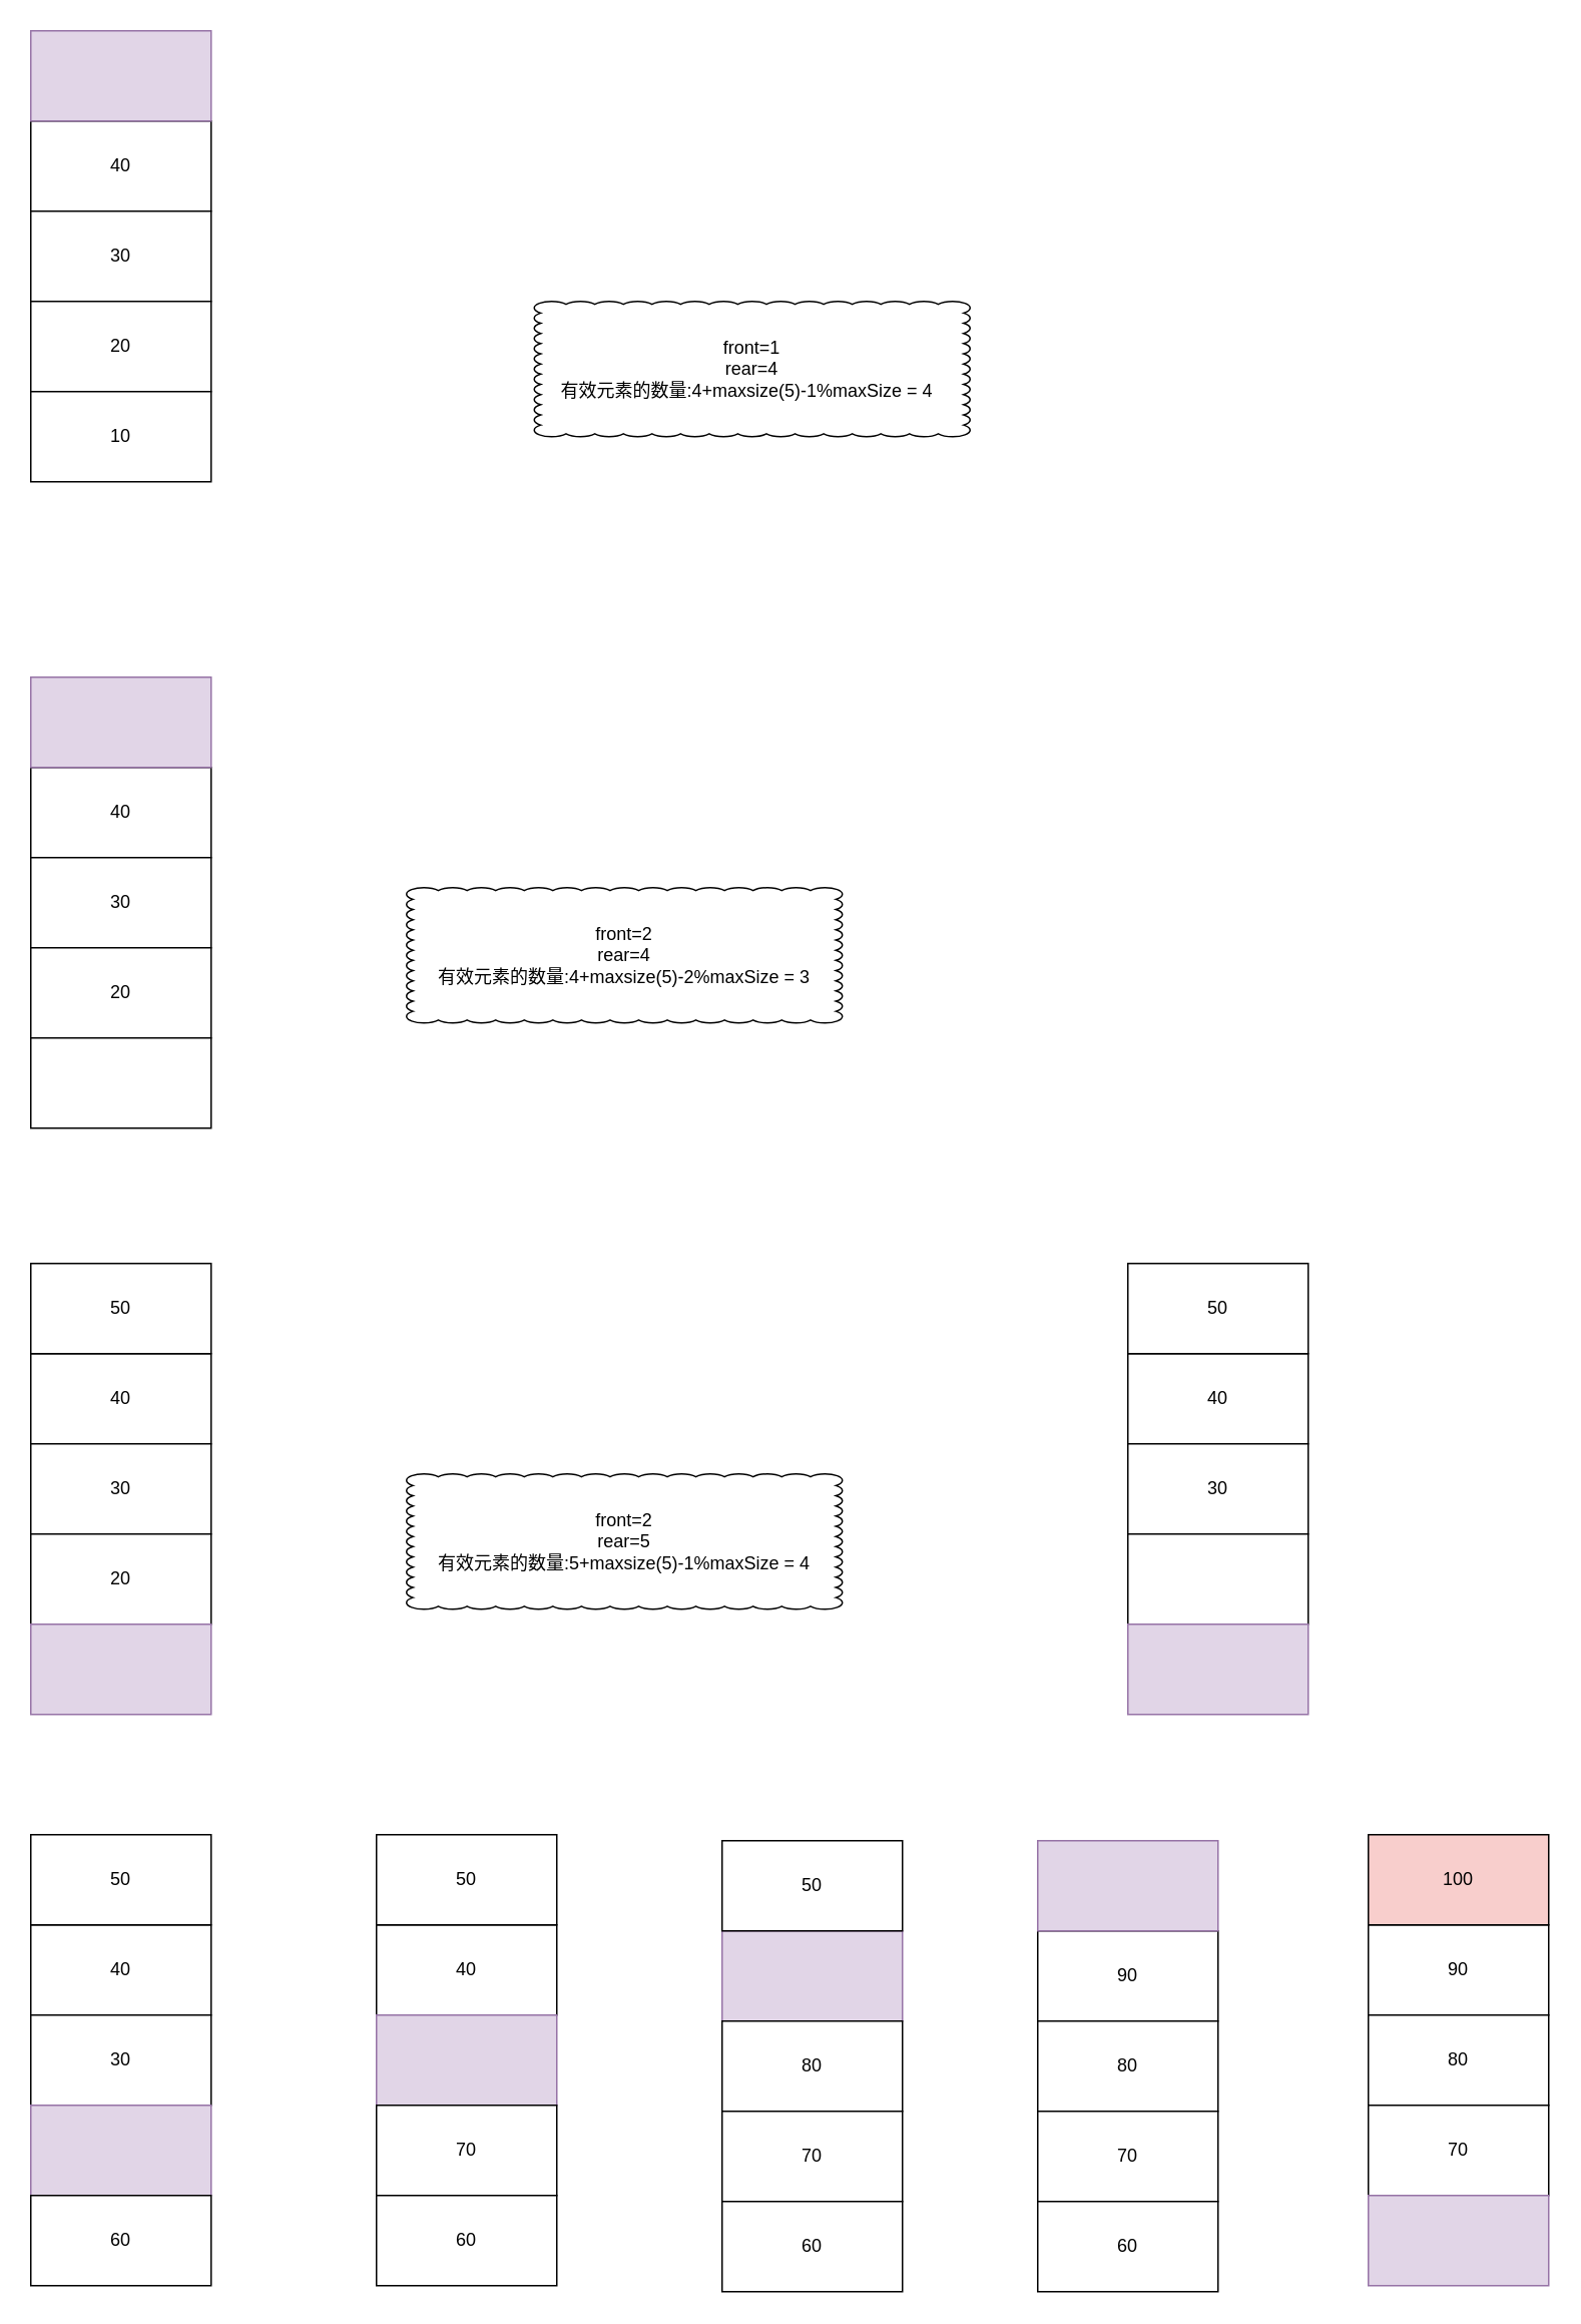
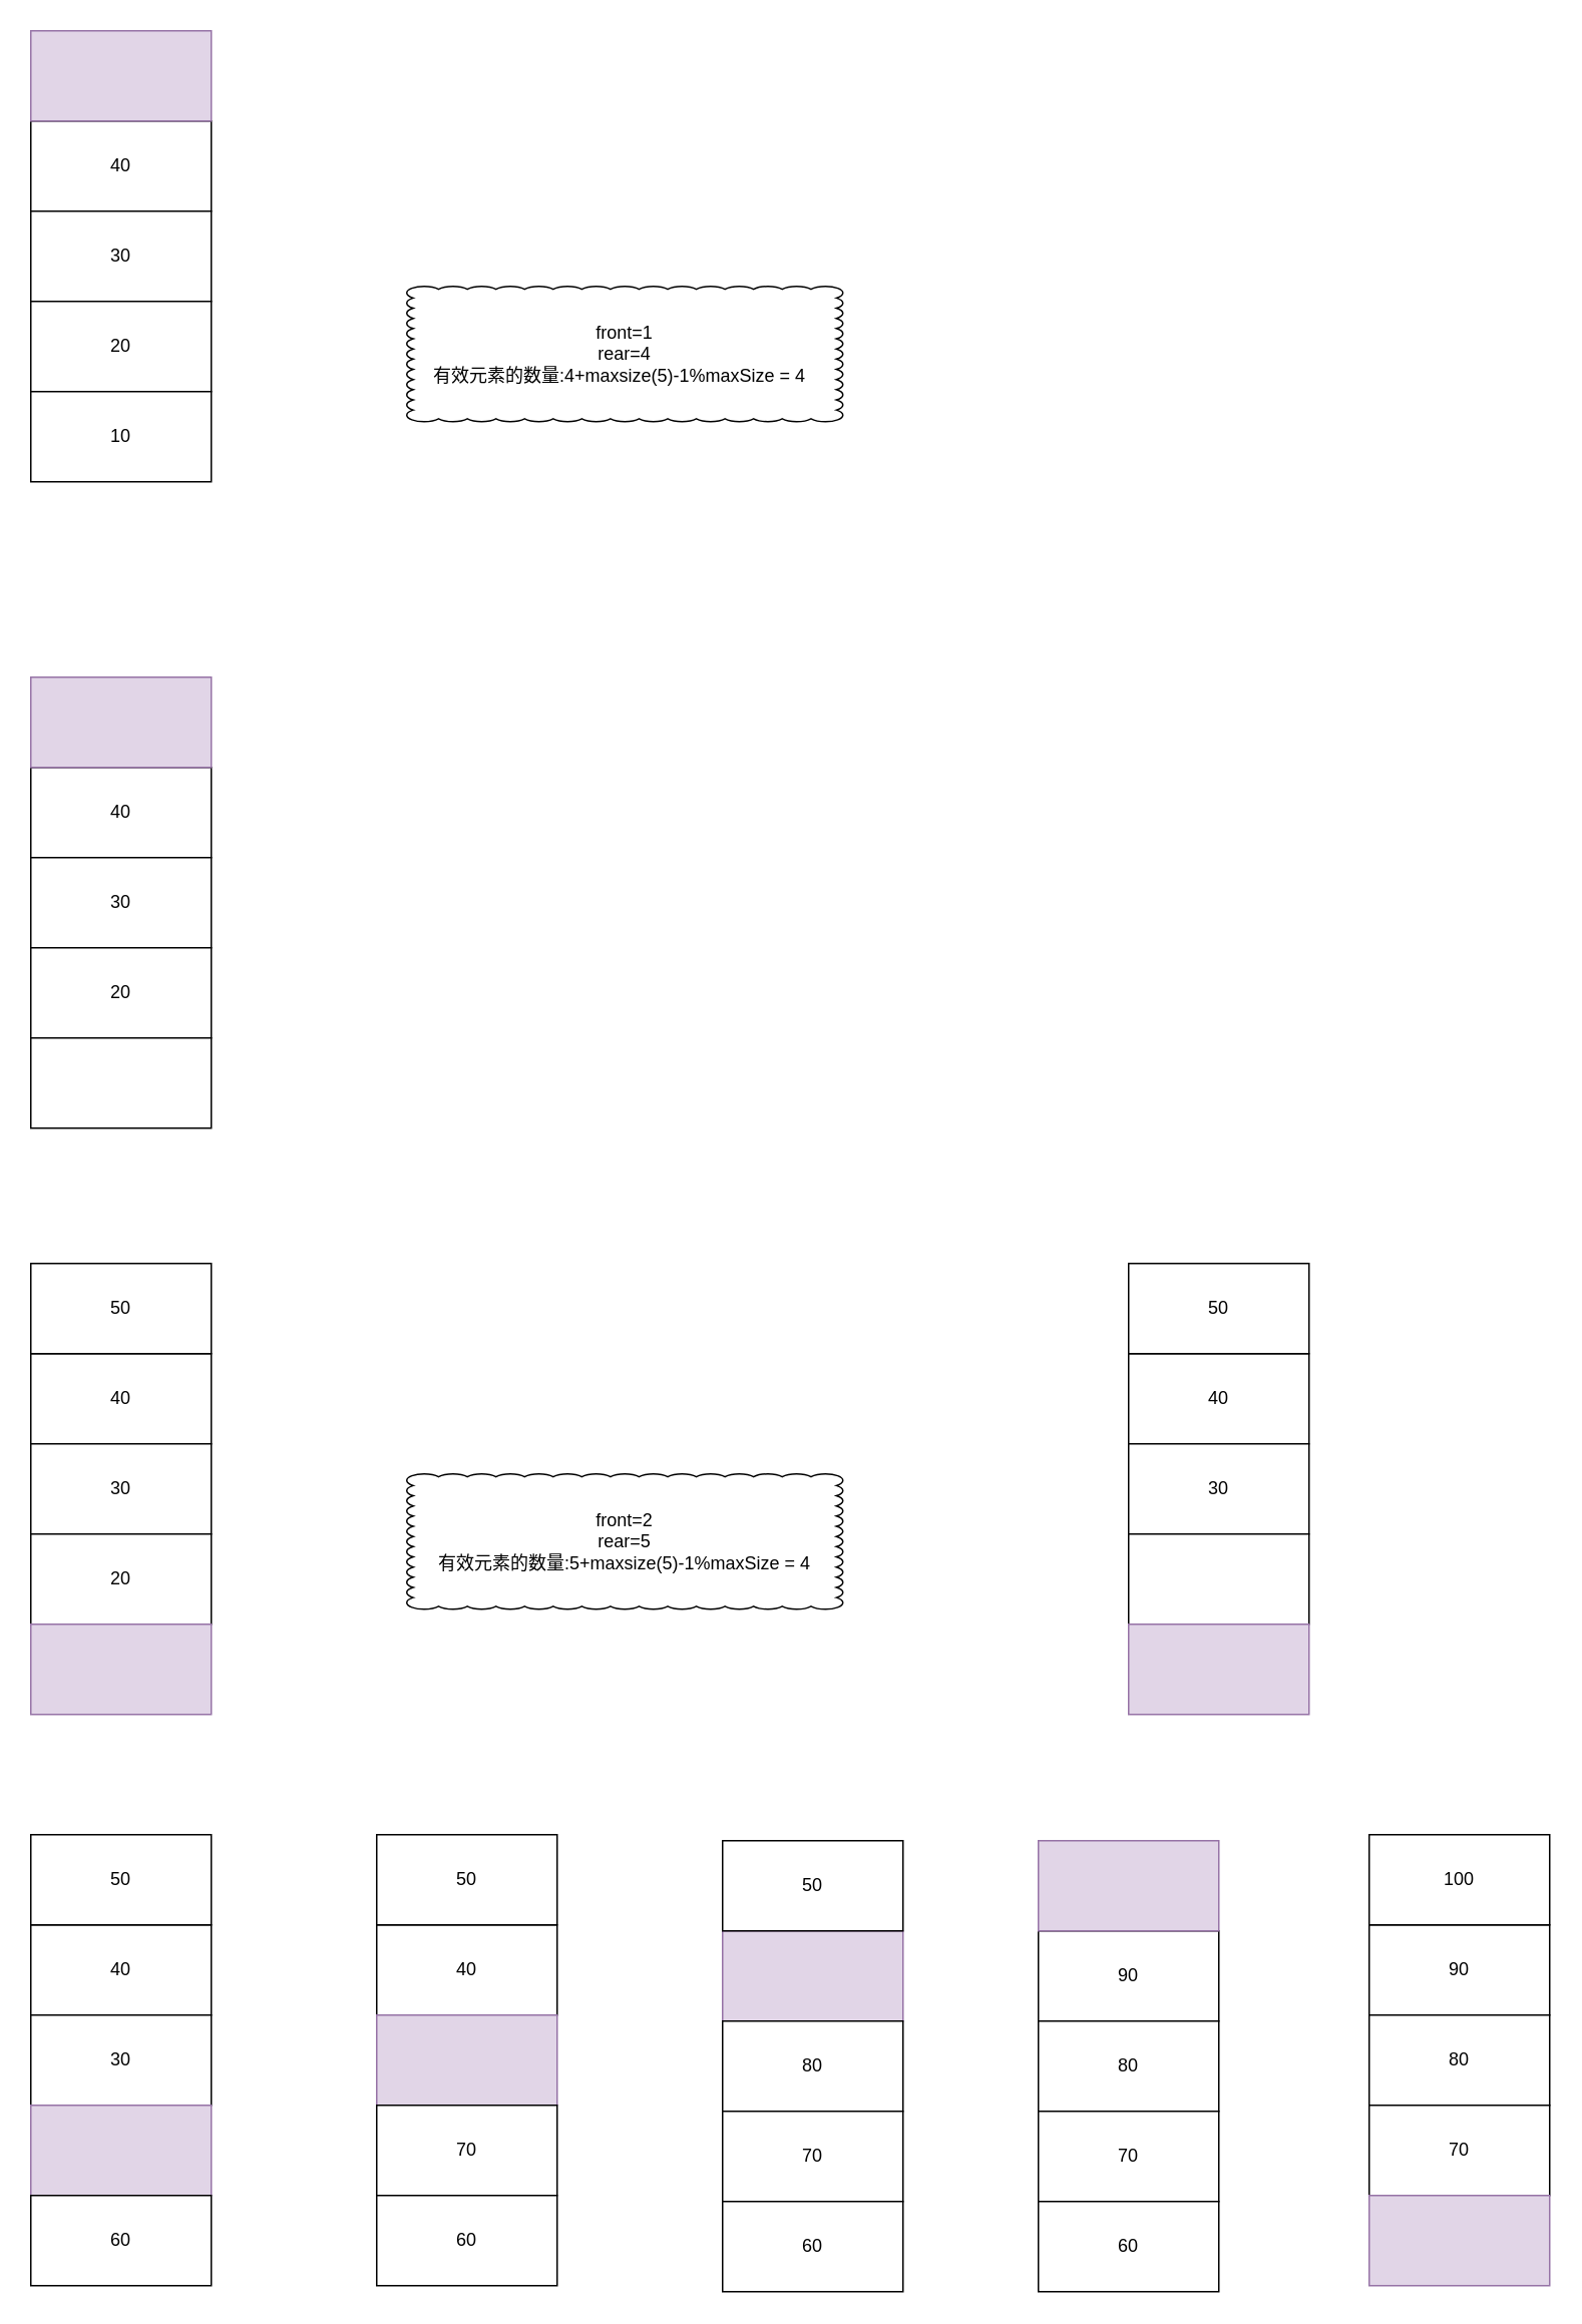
  <mxCell id="0" />
  <mxCell id="1" parent="0" />
  <mxCell id="2" value="40" style="rounded=0;whiteSpace=wrap;html=1;" vertex="1" parent="1"><mxGeometry x="20" y="80" width="120" height="60" as="geometry" /></mxCell>
  <mxCell id="3" value="30" style="rounded=0;whiteSpace=wrap;html=1;" vertex="1" parent="1"><mxGeometry x="20" y="140" width="120" height="60" as="geometry" /></mxCell>
  <mxCell id="4" value="20" style="rounded=0;whiteSpace=wrap;html=1;" vertex="1" parent="1"><mxGeometry x="20" y="200" width="120" height="60" as="geometry" /></mxCell>
  <mxCell id="5" value="10" style="rounded=0;whiteSpace=wrap;html=1;" vertex="1" parent="1"><mxGeometry x="20" y="260" width="120" height="60" as="geometry" /></mxCell>
  <mxCell id="6" value="" style="rounded=0;whiteSpace=wrap;html=1;fillColor=#e1d5e7;strokeColor=#9673a6;" vertex="1" parent="1"><mxGeometry x="20" y="20" width="120" height="60" as="geometry" /></mxCell>
- <mxCell id="7" value="front=1&lt;br&gt;rear=4&lt;br&gt;有效元素的数量:4+maxsize(5)-1%maxSize = 4&amp;nbsp;&amp;nbsp;" style="whiteSpace=wrap;html=1;shape=mxgraph.basic.cloud_rect;fontColor=none;" vertex="1" parent="1"><mxGeometry x="355" y="200" width="290" height="90" as="geometry" /></mxCell>
+ <mxCell id="7" value="front=1&lt;br&gt;rear=4&lt;br&gt;有效元素的数量:4+maxsize(5)-1%maxSize = 4&amp;nbsp;&amp;nbsp;" style="whiteSpace=wrap;html=1;shape=mxgraph.basic.cloud_rect;fontColor=none;" vertex="1" parent="1"><mxGeometry x="270" y="190" width="290" height="90" as="geometry" /></mxCell>
  <mxCell id="8" value="40" style="rounded=0;whiteSpace=wrap;html=1;" vertex="1" parent="1"><mxGeometry x="20" y="510" width="120" height="60" as="geometry" /></mxCell>
  <mxCell id="9" value="30" style="rounded=0;whiteSpace=wrap;html=1;" vertex="1" parent="1"><mxGeometry x="20" y="570" width="120" height="60" as="geometry" /></mxCell>
  <mxCell id="10" value="20" style="rounded=0;whiteSpace=wrap;html=1;" vertex="1" parent="1"><mxGeometry x="20" y="630" width="120" height="60" as="geometry" /></mxCell>
  <mxCell id="11" value="" style="rounded=0;whiteSpace=wrap;html=1;" vertex="1" parent="1"><mxGeometry x="20" y="690" width="120" height="60" as="geometry" /></mxCell>
  <mxCell id="12" value="" style="rounded=0;whiteSpace=wrap;html=1;fillColor=#e1d5e7;strokeColor=#9673a6;" vertex="1" parent="1"><mxGeometry x="20" y="450" width="120" height="60" as="geometry" /></mxCell>
- <mxCell id="13" value="front=2&lt;br&gt;rear=4&lt;br&gt;有效元素的数量:4+maxsize(5)-2%maxSize = 3" style="whiteSpace=wrap;html=1;shape=mxgraph.basic.cloud_rect;fontColor=none;" vertex="1" parent="1"><mxGeometry x="270" y="590" width="290" height="90" as="geometry" /></mxCell>
  <mxCell id="14" value="40" style="rounded=0;whiteSpace=wrap;html=1;" vertex="1" parent="1"><mxGeometry x="20" y="900" width="120" height="60" as="geometry" /></mxCell>
  <mxCell id="15" value="30" style="rounded=0;whiteSpace=wrap;html=1;" vertex="1" parent="1"><mxGeometry x="20" y="960" width="120" height="60" as="geometry" /></mxCell>
  <mxCell id="16" value="20" style="rounded=0;whiteSpace=wrap;html=1;" vertex="1" parent="1"><mxGeometry x="20" y="1020" width="120" height="60" as="geometry" /></mxCell>
  <mxCell id="17" value="" style="rounded=0;whiteSpace=wrap;html=1;fillColor=#e1d5e7;strokeColor=#9673a6;" vertex="1" parent="1"><mxGeometry x="20" y="1080" width="120" height="60" as="geometry" /></mxCell>
  <mxCell id="18" value="50" style="rounded=0;whiteSpace=wrap;html=1;" vertex="1" parent="1"><mxGeometry x="20" y="840" width="120" height="60" as="geometry" /></mxCell>
  <mxCell id="19" value="front=2&lt;br&gt;rear=5&lt;br&gt;有效元素的数量:5+maxsize(5)-1%maxSize = 4" style="whiteSpace=wrap;html=1;shape=mxgraph.basic.cloud_rect;fontColor=none;" vertex="1" parent="1"><mxGeometry x="270" y="980" width="290" height="90" as="geometry" /></mxCell>
  <mxCell id="20" value="40" style="rounded=0;whiteSpace=wrap;html=1;" vertex="1" parent="1"><mxGeometry x="750" y="900" width="120" height="60" as="geometry" /></mxCell>
  <mxCell id="21" value="30" style="rounded=0;whiteSpace=wrap;html=1;" vertex="1" parent="1"><mxGeometry x="750" y="960" width="120" height="60" as="geometry" /></mxCell>
  <mxCell id="22" value="" style="rounded=0;whiteSpace=wrap;html=1;" vertex="1" parent="1"><mxGeometry x="750" y="1020" width="120" height="60" as="geometry" /></mxCell>
  <mxCell id="23" value="" style="rounded=0;whiteSpace=wrap;html=1;fillColor=#e1d5e7;strokeColor=#9673a6;" vertex="1" parent="1"><mxGeometry x="750" y="1080" width="120" height="60" as="geometry" /></mxCell>
  <mxCell id="24" value="50" style="rounded=0;whiteSpace=wrap;html=1;" vertex="1" parent="1"><mxGeometry x="750" y="840" width="120" height="60" as="geometry" /></mxCell>
  <mxCell id="25" value="40" style="rounded=0;whiteSpace=wrap;html=1;" vertex="1" parent="1"><mxGeometry x="20" y="1280" width="120" height="60" as="geometry" /></mxCell>
  <mxCell id="26" value="30" style="rounded=0;whiteSpace=wrap;html=1;" vertex="1" parent="1"><mxGeometry x="20" y="1340" width="120" height="60" as="geometry" /></mxCell>
  <mxCell id="27" value="" style="rounded=0;whiteSpace=wrap;html=1;fillColor=#e1d5e7;strokeColor=#9673a6;" vertex="1" parent="1"><mxGeometry x="20" y="1400" width="120" height="60" as="geometry" /></mxCell>
  <mxCell id="28" value="60" style="rounded=0;whiteSpace=wrap;html=1;" vertex="1" parent="1"><mxGeometry x="20" y="1460" width="120" height="60" as="geometry" /></mxCell>
  <mxCell id="29" value="50" style="rounded=0;whiteSpace=wrap;html=1;" vertex="1" parent="1"><mxGeometry x="20" y="1220" width="120" height="60" as="geometry" /></mxCell>
  <mxCell id="30" value="40" style="rounded=0;whiteSpace=wrap;html=1;" vertex="1" parent="1"><mxGeometry x="250" y="1280" width="120" height="60" as="geometry" /></mxCell>
  <mxCell id="31" value="" style="rounded=0;whiteSpace=wrap;html=1;fillColor=#e1d5e7;strokeColor=#9673a6;" vertex="1" parent="1"><mxGeometry x="250" y="1340" width="120" height="60" as="geometry" /></mxCell>
  <mxCell id="32" value="70" style="rounded=0;whiteSpace=wrap;html=1;" vertex="1" parent="1"><mxGeometry x="250" y="1400" width="120" height="60" as="geometry" /></mxCell>
  <mxCell id="33" value="60" style="rounded=0;whiteSpace=wrap;html=1;" vertex="1" parent="1"><mxGeometry x="250" y="1460" width="120" height="60" as="geometry" /></mxCell>
  <mxCell id="34" value="50" style="rounded=0;whiteSpace=wrap;html=1;" vertex="1" parent="1"><mxGeometry x="250" y="1220" width="120" height="60" as="geometry" /></mxCell>
  <mxCell id="35" value="" style="rounded=0;whiteSpace=wrap;html=1;fillColor=#e1d5e7;strokeColor=#9673a6;" vertex="1" parent="1"><mxGeometry x="480" y="1284" width="120" height="60" as="geometry" /></mxCell>
  <mxCell id="36" value="80" style="rounded=0;whiteSpace=wrap;html=1;" vertex="1" parent="1"><mxGeometry x="480" y="1344" width="120" height="60" as="geometry" /></mxCell>
  <mxCell id="37" value="70" style="rounded=0;whiteSpace=wrap;html=1;" vertex="1" parent="1"><mxGeometry x="480" y="1404" width="120" height="60" as="geometry" /></mxCell>
  <mxCell id="38" value="60" style="rounded=0;whiteSpace=wrap;html=1;" vertex="1" parent="1"><mxGeometry x="480" y="1464" width="120" height="60" as="geometry" /></mxCell>
  <mxCell id="39" value="50" style="rounded=0;whiteSpace=wrap;html=1;" vertex="1" parent="1"><mxGeometry x="480" y="1224" width="120" height="60" as="geometry" /></mxCell>
  <mxCell id="40" value="90" style="rounded=0;whiteSpace=wrap;html=1;" vertex="1" parent="1"><mxGeometry x="690" y="1284" width="120" height="60" as="geometry" /></mxCell>
  <mxCell id="41" value="80" style="rounded=0;whiteSpace=wrap;html=1;" vertex="1" parent="1"><mxGeometry x="690" y="1344" width="120" height="60" as="geometry" /></mxCell>
  <mxCell id="42" value="70" style="rounded=0;whiteSpace=wrap;html=1;" vertex="1" parent="1"><mxGeometry x="690" y="1404" width="120" height="60" as="geometry" /></mxCell>
  <mxCell id="43" value="60" style="rounded=0;whiteSpace=wrap;html=1;" vertex="1" parent="1"><mxGeometry x="690" y="1464" width="120" height="60" as="geometry" /></mxCell>
  <mxCell id="44" value="" style="rounded=0;whiteSpace=wrap;html=1;fillColor=#e1d5e7;strokeColor=#9673a6;" vertex="1" parent="1"><mxGeometry x="690" y="1224" width="120" height="60" as="geometry" /></mxCell>
  <mxCell id="45" value="90" style="rounded=0;whiteSpace=wrap;html=1;" vertex="1" parent="1"><mxGeometry x="910" y="1280" width="120" height="60" as="geometry" /></mxCell>
  <mxCell id="46" value="80" style="rounded=0;whiteSpace=wrap;html=1;" vertex="1" parent="1"><mxGeometry x="910" y="1340" width="120" height="60" as="geometry" /></mxCell>
  <mxCell id="47" value="70" style="rounded=0;whiteSpace=wrap;html=1;" vertex="1" parent="1"><mxGeometry x="910" y="1400" width="120" height="60" as="geometry" /></mxCell>
  <mxCell id="48" value="" style="rounded=0;whiteSpace=wrap;html=1;fillColor=#e1d5e7;strokeColor=#9673a6;" vertex="1" parent="1"><mxGeometry x="910" y="1460" width="120" height="60" as="geometry" /></mxCell>
- <mxCell id="49" value="100" style="rounded=0;whiteSpace=wrap;html=1;fillColor=#f8cecc;" vertex="1" parent="1"><mxGeometry x="910" y="1220" width="120" height="60" as="geometry" /></mxCell>
+ <mxCell id="49" value="100" style="rounded=0;whiteSpace=wrap;html=1;" vertex="1" parent="1"><mxGeometry x="910" y="1220" width="120" height="60" as="geometry" /></mxCell>
